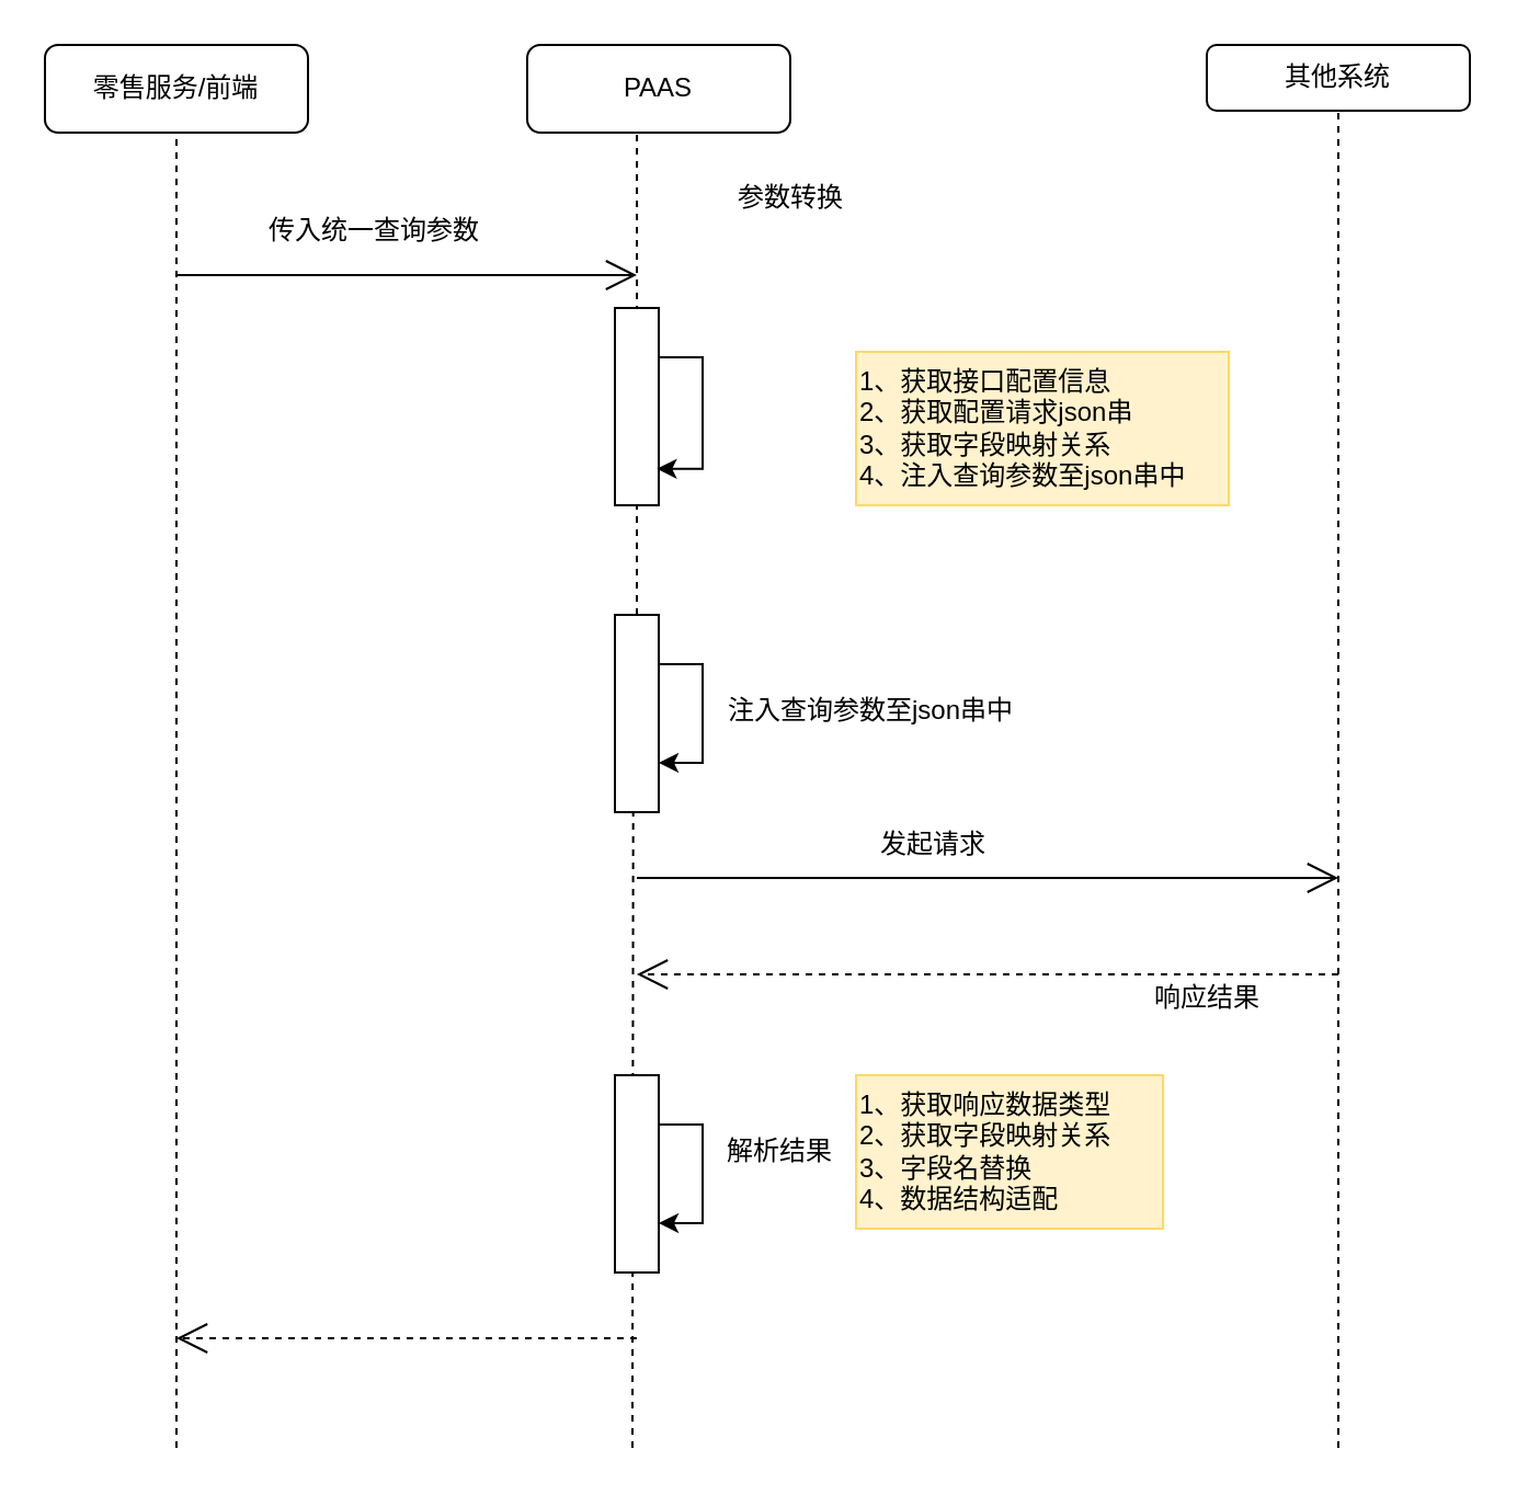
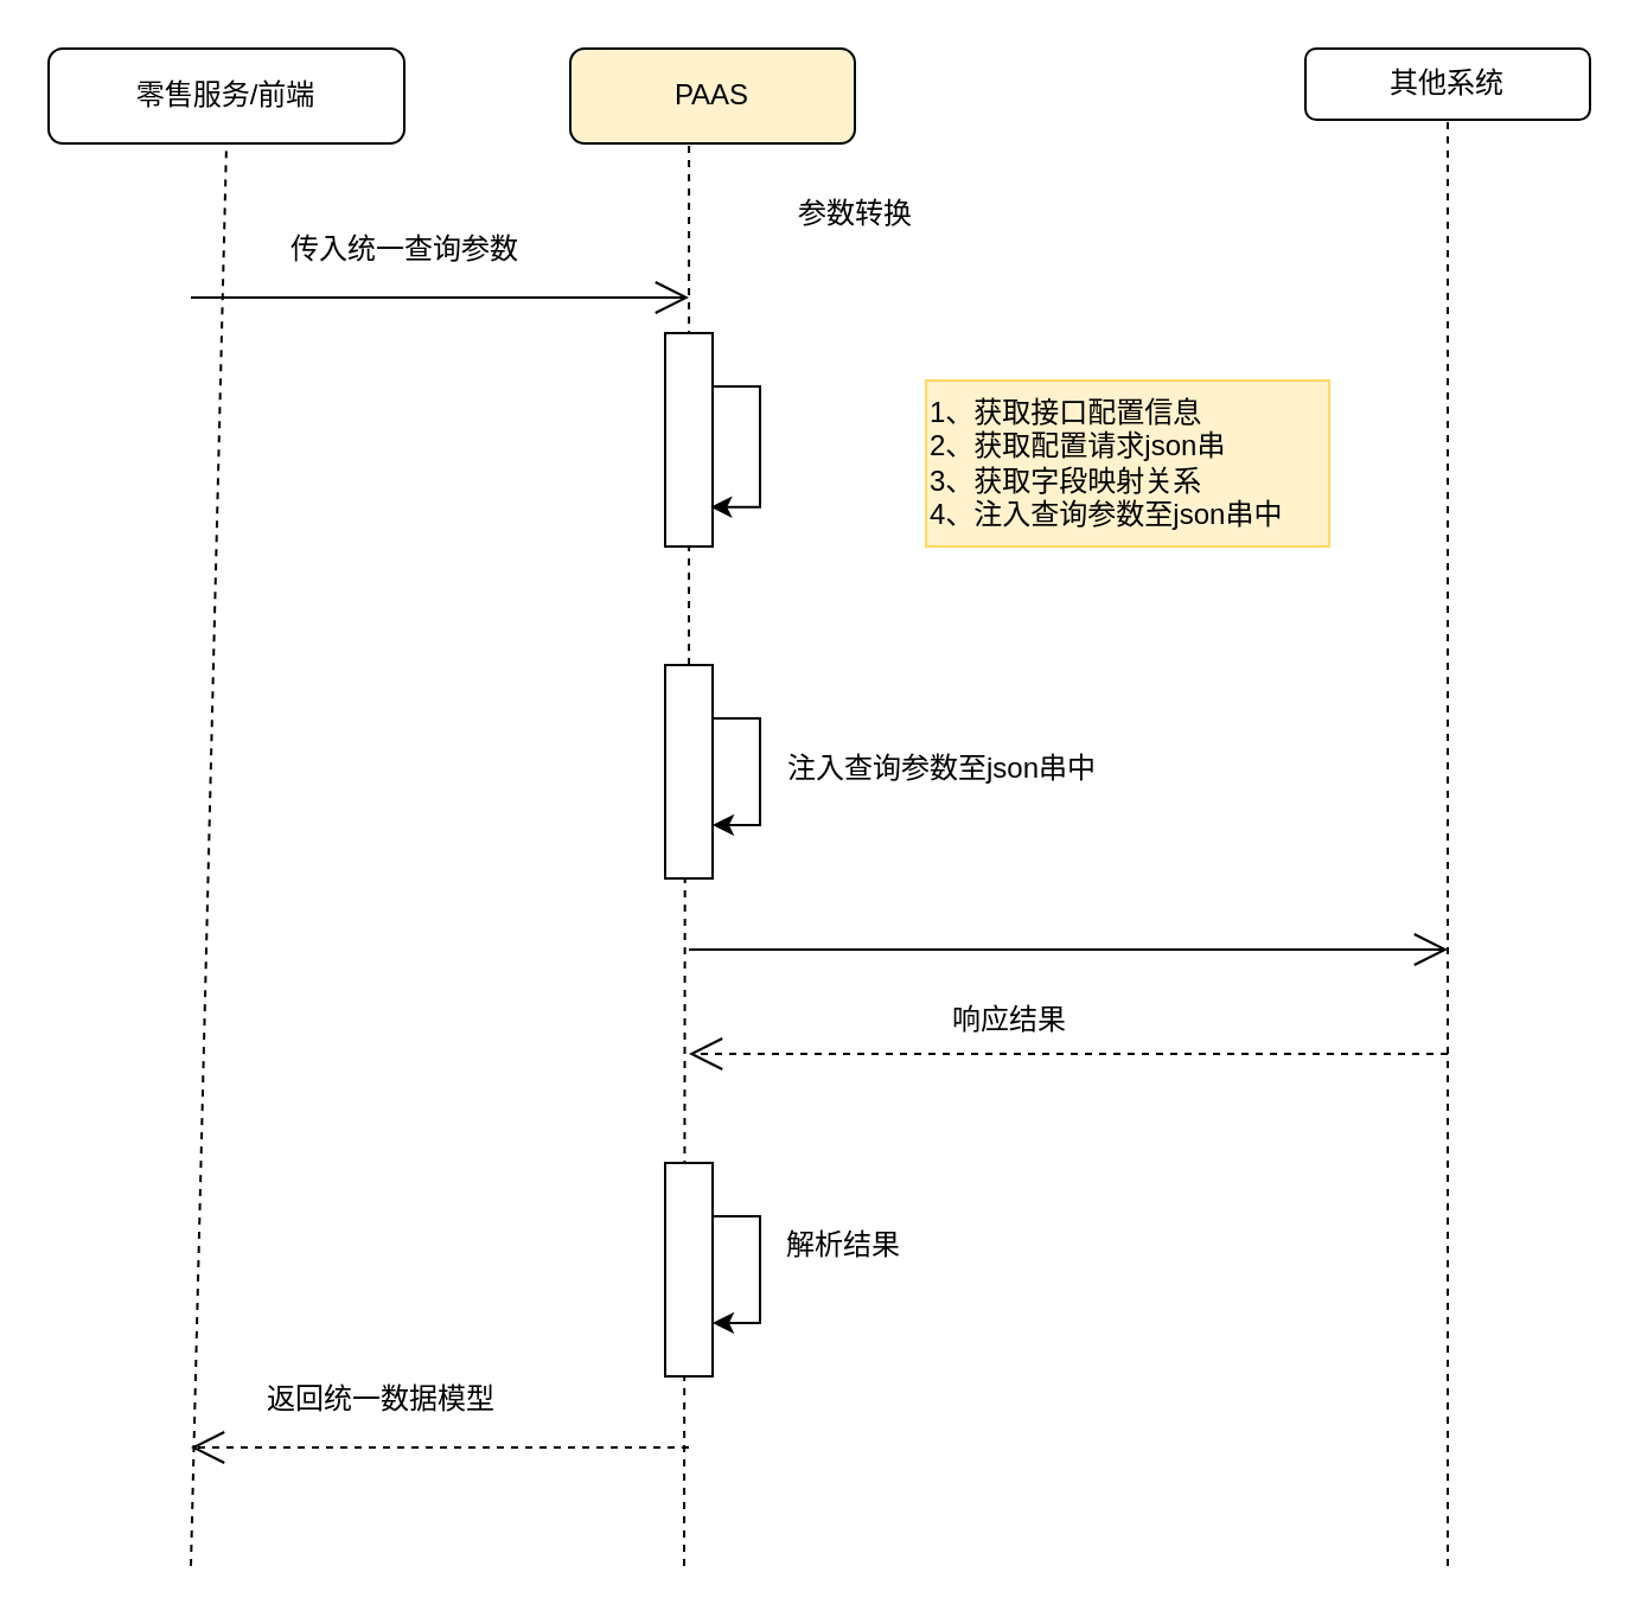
  <mxCell id="0" />
  <mxCell id="1" parent="0" />
- <mxCell id="2" value="零售服务/前端" style="rounded=1;whiteSpace=wrap;html=1;" vertex="1" parent="1"><mxGeometry x="20" y="20" width="120" height="40" as="geometry" /></mxCell>
- <mxCell id="3" value="PAAS" style="rounded=1;whiteSpace=wrap;html=1;" vertex="1" parent="1"><mxGeometry x="240" y="20" width="120" height="40" as="geometry" /></mxCell>
+ <mxCell id="2" value="零售服务/前端" style="rounded=1;whiteSpace=wrap;html=1;" vertex="1" parent="1"><mxGeometry x="20" y="20" width="150" height="40" as="geometry" /></mxCell>
+ <mxCell id="3" value="PAAS" style="rounded=1;whiteSpace=wrap;html=1;fillColor=#fff2cc;" vertex="1" parent="1"><mxGeometry x="240" y="20" width="120" height="40" as="geometry" /></mxCell>
  <mxCell id="4" value="其他系统" style="rounded=1;whiteSpace=wrap;html=1;" vertex="1" parent="1"><mxGeometry x="550" y="20" width="120" height="30" as="geometry" /></mxCell>
  <mxCell id="5" value="" style="endArrow=none;dashed=1;html=1;rounded=0;entryX=0.5;entryY=1;entryDx=0;entryDy=0;" edge="1" parent="1" target="2"><mxGeometry width="50" height="50" relative="1" as="geometry"><mxPoint x="80" y="660" as="sourcePoint" /><mxPoint x="380" y="130" as="targetPoint" /></mxGeometry></mxCell>
  <mxCell id="6" value="" style="endArrow=none;dashed=1;html=1;rounded=0;entryX=0.417;entryY=1;entryDx=0;entryDy=0;entryPerimeter=0;startArrow=none;" edge="1" parent="1" source="19" target="3"><mxGeometry width="50" height="50" relative="1" as="geometry"><mxPoint x="290" y="610" as="sourcePoint" /><mxPoint x="300" y="70" as="targetPoint" /></mxGeometry></mxCell>
  <mxCell id="7" value="" style="endArrow=none;dashed=1;html=1;rounded=0;entryX=0.5;entryY=1;entryDx=0;entryDy=0;" edge="1" parent="1" target="4"><mxGeometry width="50" height="50" relative="1" as="geometry"><mxPoint x="610" y="660" as="sourcePoint" /><mxPoint x="480" y="130" as="targetPoint" /></mxGeometry></mxCell>
  <mxCell id="8" value="传入统一查询参数" style="text;html=1;align=center;verticalAlign=middle;resizable=0;points=[];autosize=1;" vertex="1" parent="1"><mxGeometry x="110" y="90" width="120" height="30" as="geometry" /></mxCell>
  <mxCell id="9" value="" style="rounded=0;whiteSpace=wrap;html=1;" vertex="1" parent="1"><mxGeometry x="280" y="140" width="20" height="90" as="geometry" /></mxCell>
  <mxCell id="10" style="edgeStyle=orthogonalEdgeStyle;rounded=0;orthogonalLoop=1;jettySize=auto;html=1;exitX=1;exitY=0.25;exitDx=0;exitDy=0;entryX=0.958;entryY=0.815;entryDx=0;entryDy=0;entryPerimeter=0;" edge="1" parent="1" source="9" target="9"><mxGeometry relative="1" as="geometry" /></mxCell>
  <mxCell id="11" value="1、获取接口配置信息&lt;br&gt;2、获取配置请求json串&lt;br&gt;3、获取字段映射关系&lt;br&gt;4、注入查询参数至json串中" style="text;html=1;align=left;verticalAlign=middle;resizable=0;points=[];autosize=1;strokeColor=#FFD966;fillColor=#fff2cc;" vertex="1" parent="1"><mxGeometry x="390" y="160" width="170" height="70" as="geometry" /></mxCell>
  <mxCell id="12" style="edgeStyle=orthogonalEdgeStyle;rounded=0;orthogonalLoop=1;jettySize=auto;html=1;exitX=1;exitY=0.25;exitDx=0;exitDy=0;entryX=1;entryY=0.75;entryDx=0;entryDy=0;" edge="1" parent="1" source="19" target="19"><mxGeometry relative="1" as="geometry" /></mxCell>
  <mxCell id="13" value="&lt;div style=&quot;text-align: center;&quot;&gt;&lt;span style=&quot;background-color: initial;&quot;&gt;注入查询参数至json串中&lt;/span&gt;&lt;/div&gt;" style="text;whiteSpace=wrap;html=1;" vertex="1" parent="1"><mxGeometry x="330" y="310" width="166" height="40" as="geometry" /></mxCell>
  <mxCell id="14" value="" style="endArrow=open;endFill=1;endSize=12;html=1;rounded=0;" edge="1" parent="1"><mxGeometry width="160" relative="1" as="geometry"><mxPoint x="80" y="125" as="sourcePoint" /><mxPoint x="290" y="125" as="targetPoint" /></mxGeometry></mxCell>
  <mxCell id="15" value="" style="endArrow=open;endFill=1;endSize=12;html=1;rounded=0;" edge="1" parent="1"><mxGeometry width="160" relative="1" as="geometry"><mxPoint x="290" y="400" as="sourcePoint" /><mxPoint x="610" y="400" as="targetPoint" /></mxGeometry></mxCell>
- <mxCell id="16" value="发起请求" style="text;html=1;align=center;verticalAlign=middle;resizable=0;points=[];autosize=1;strokeColor=none;fillColor=none;" vertex="1" parent="1"><mxGeometry x="390" y="370" width="70" height="30" as="geometry" /></mxCell>
  <mxCell id="17" value="" style="endArrow=open;endSize=12;dashed=1;html=1;rounded=0;" edge="1" parent="1"><mxGeometry width="160" relative="1" as="geometry"><mxPoint x="610" y="444" as="sourcePoint" /><mxPoint x="290" y="444" as="targetPoint" /></mxGeometry></mxCell>
- <mxCell id="18" value="响应结果" style="text;html=1;align=center;verticalAlign=middle;resizable=0;points=[];autosize=1;strokeColor=none;fillColor=none;" vertex="1" parent="1"><mxGeometry x="515" y="440" width="70" height="30" as="geometry" /></mxCell>
+ <mxCell id="18" value="响应结果" style="text;html=1;align=center;verticalAlign=middle;resizable=0;points=[];autosize=1;strokeColor=none;fillColor=none;" vertex="1" parent="1"><mxGeometry x="390" y="415" width="70" height="30" as="geometry" /></mxCell>
  <mxCell id="19" value="" style="rounded=0;whiteSpace=wrap;html=1;" vertex="1" parent="1"><mxGeometry x="280" y="280" width="20" height="90" as="geometry" /></mxCell>
  <mxCell id="20" value="" style="endArrow=none;dashed=1;html=1;rounded=0;entryX=0.417;entryY=1;entryDx=0;entryDy=0;entryPerimeter=0;startArrow=none;" edge="1" parent="1" target="19"><mxGeometry width="50" height="50" relative="1" as="geometry"><mxPoint x="288" y="660" as="sourcePoint" /><mxPoint x="290.04" y="60" as="targetPoint" /></mxGeometry></mxCell>
  <mxCell id="21" value="参数转换" style="text;html=1;align=center;verticalAlign=middle;resizable=0;points=[];autosize=1;strokeColor=none;fillColor=none;fontSize=12;fontFamily=Helvetica;fontColor=default;" vertex="1" parent="1"><mxGeometry x="325" y="75" width="70" height="30" as="geometry" /></mxCell>
  <mxCell id="22" value="" style="rounded=0;whiteSpace=wrap;html=1;" vertex="1" parent="1"><mxGeometry x="280" y="490" width="20" height="90" as="geometry" /></mxCell>
  <mxCell id="23" style="edgeStyle=orthogonalEdgeStyle;rounded=0;orthogonalLoop=1;jettySize=auto;html=1;exitX=1;exitY=0.25;exitDx=0;exitDy=0;entryX=1;entryY=0.75;entryDx=0;entryDy=0;fontFamily=Helvetica;fontSize=12;fontColor=default;" edge="1" parent="1" source="22" target="22"><mxGeometry relative="1" as="geometry" /></mxCell>
  <mxCell id="24" value="解析结果" style="text;html=1;align=center;verticalAlign=middle;resizable=0;points=[];autosize=1;strokeColor=none;fillColor=none;fontSize=12;fontFamily=Helvetica;fontColor=default;" vertex="1" parent="1"><mxGeometry x="320" y="510" width="70" height="30" as="geometry" /></mxCell>
- <mxCell id="25" value="1、获取响应数据类型&lt;br&gt;2、获取字段映射关系&lt;br&gt;3、字段名替换&lt;br&gt;4、数据结构适配" style="text;html=1;align=left;verticalAlign=middle;resizable=0;points=[];autosize=1;strokeColor=#FFD966;fillColor=#fff2cc;" vertex="1" parent="1"><mxGeometry x="390" y="490" width="140" height="70" as="geometry" /></mxCell>
  <mxCell id="26" value="" style="endArrow=open;endSize=12;dashed=1;html=1;rounded=0;" edge="1" parent="1"><mxGeometry width="160" relative="1" as="geometry"><mxPoint x="290" y="610" as="sourcePoint" /><mxPoint x="80" y="610" as="targetPoint" /></mxGeometry></mxCell>
+ <mxCell id="27" value="返回统一数据模型" style="text;html=1;align=center;verticalAlign=middle;resizable=0;points=[];autosize=1;strokeColor=none;fillColor=none;fontSize=12;fontFamily=Helvetica;fontColor=default;" vertex="1" parent="1"><mxGeometry x="100" y="575" width="120" height="30" as="geometry" /></mxCell>
